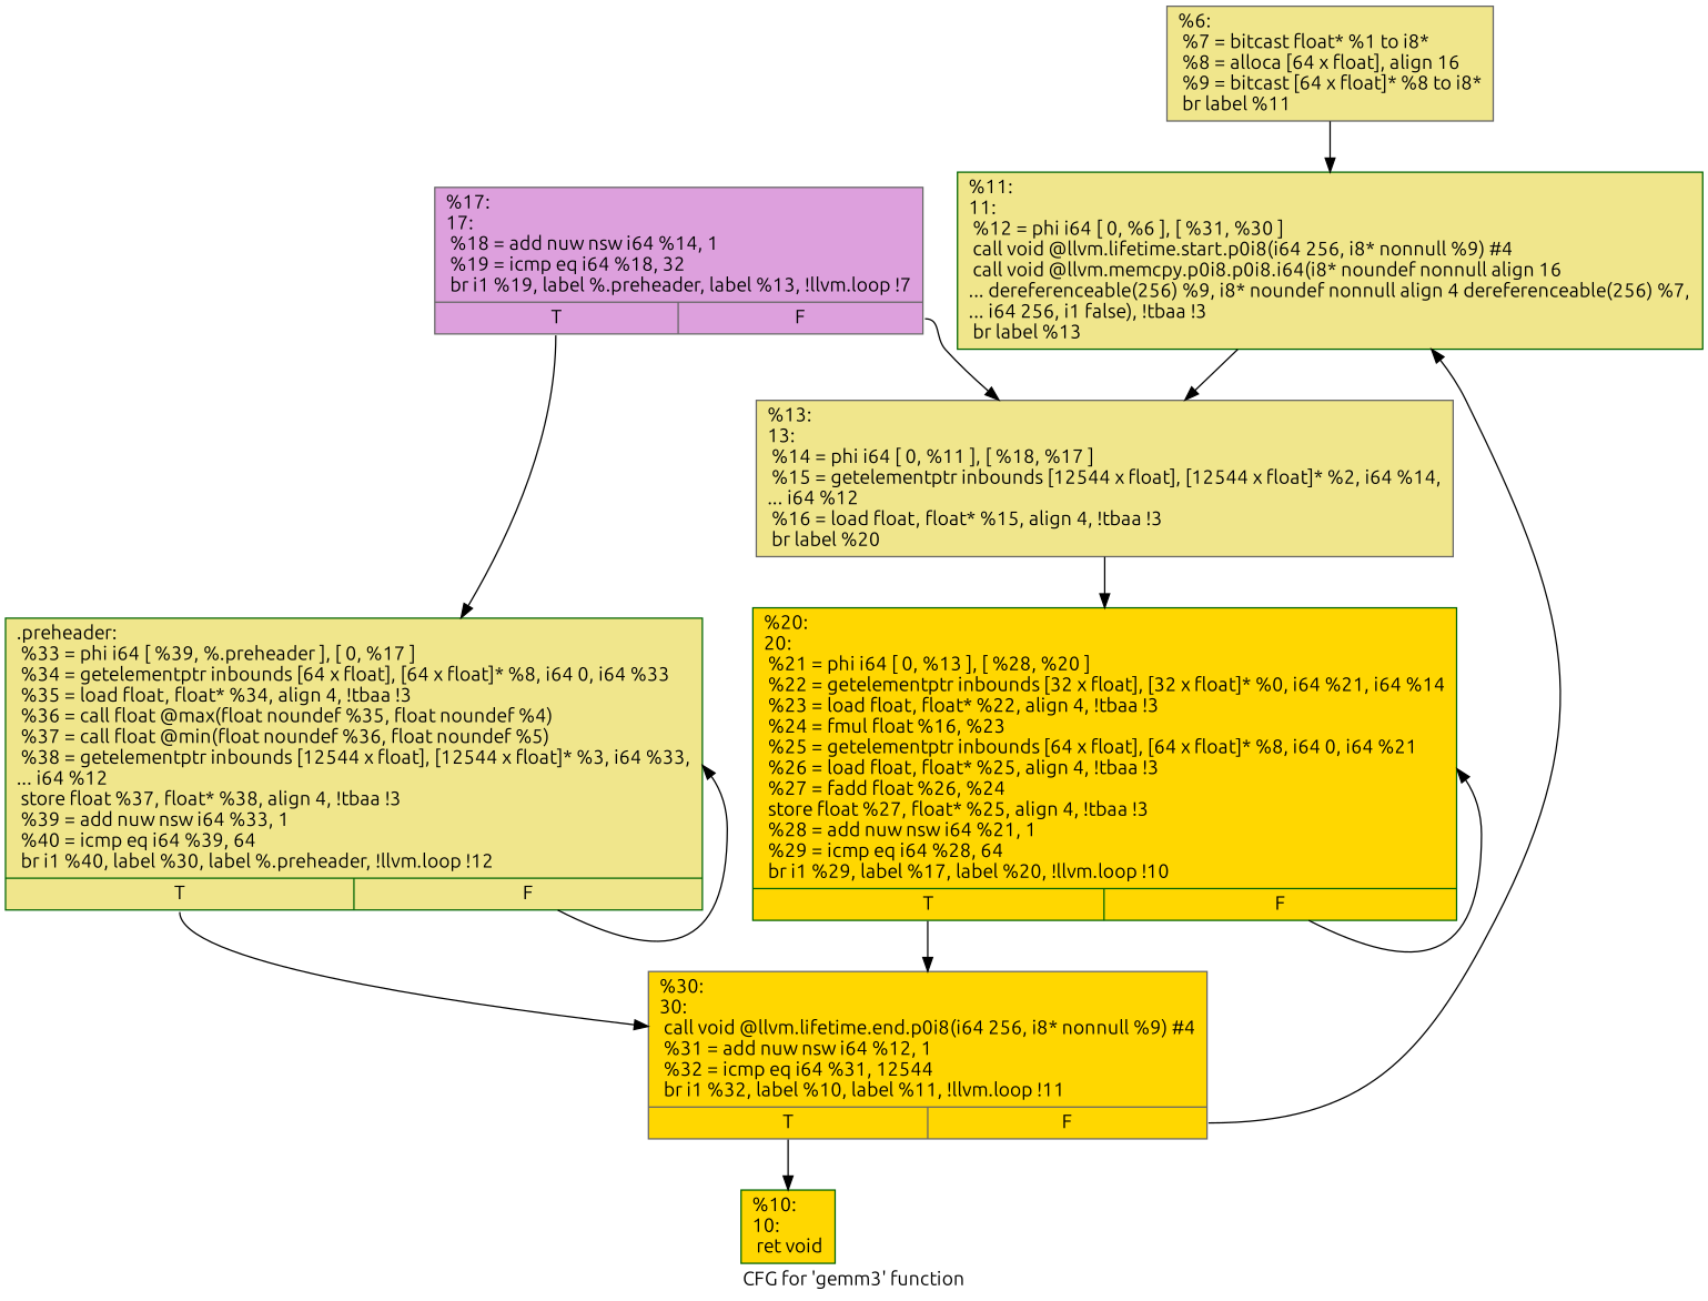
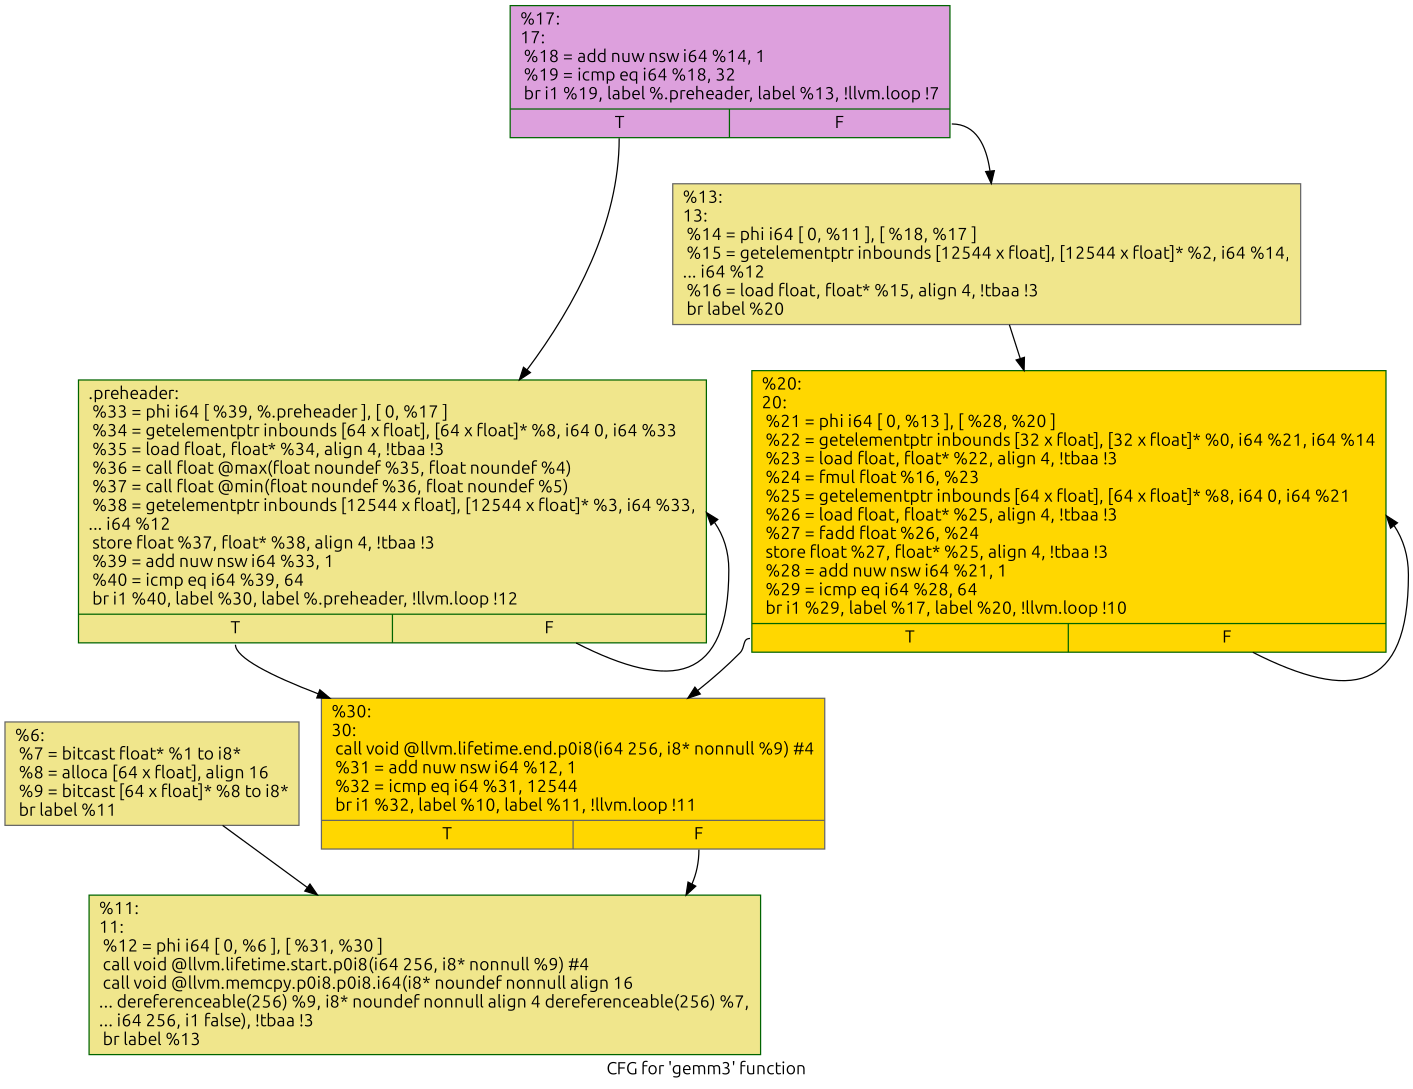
  digraph {
    fontname=Ubuntu
    label="CFG for 'gemm3' function"
    node [color=gray40 fillcolor=khaki fontname=Ubuntu shape=record style=filled]
    edge [fontname=Ubuntu tailport=s1]
    n1 [label="{%6:\l  %7 = bitcast float* %1 to i8*\l  %8 = alloca [64 x float], align 16\l  %9 = bitcast [64 x float]* %8 to i8*\l  br label %11\l}"]
    n2 [color=darkgreen label="{%11:\l11:                                               \l  %12 = phi i64 [ 0, %6 ], [ %31, %30 ]\l  call void @llvm.lifetime.start.p0i8(i64 256, i8* nonnull %9) #4\l  call void @llvm.memcpy.p0i8.p0i8.i64(i8* noundef nonnull align 16\l... dereferenceable(256) %9, i8* noundef nonnull align 4 dereferenceable(256) %7,\l... i64 256, i1 false), !tbaa !3\l  br label %13\l}"]
    n3 [label="{%13:\l13:                                               \l  %14 = phi i64 [ 0, %11 ], [ %18, %17 ]\l  %15 = getelementptr inbounds [12544 x float], [12544 x float]* %2, i64 %14,\l... i64 %12\l  %16 = load float, float* %15, align 4, !tbaa !3\l  br label %20\l}"]
    n4 [color=darkgreen fillcolor=gold label="{%20:\l20:                                               \l  %21 = phi i64 [ 0, %13 ], [ %28, %20 ]\l  %22 = getelementptr inbounds [32 x float], [32 x float]* %0, i64 %21, i64 %14\l  %23 = load float, float* %22, align 4, !tbaa !3\l  %24 = fmul float %16, %23\l  %25 = getelementptr inbounds [64 x float], [64 x float]* %8, i64 0, i64 %21\l  %26 = load float, float* %25, align 4, !tbaa !3\l  %27 = fadd float %26, %24\l  store float %27, float* %25, align 4, !tbaa !3\l  %28 = add nuw nsw i64 %21, 1\l  %29 = icmp eq i64 %28, 64\l  br i1 %29, label %17, label %20, !llvm.loop !10\l|{<s0>T|<s1>F}}"]
-   n5 [color=darkgreen fillcolor=gold label="{%10:\l10:                                               \l  ret void\l}"]
    n6 [fillcolor=gold label="{%30:\l30:                                               \l  call void @llvm.lifetime.end.p0i8(i64 256, i8* nonnull %9) #4\l  %31 = add nuw nsw i64 %12, 1\l  %32 = icmp eq i64 %31, 12544\l  br i1 %32, label %10, label %11, !llvm.loop !11\l|{<s0>T|<s1>F}}"]
-   n7 [fillcolor=plum label="{%17:\l17:                                               \l  %18 = add nuw nsw i64 %14, 1\l  %19 = icmp eq i64 %18, 32\l  br i1 %19, label %.preheader, label %13, !llvm.loop !7\l|{<s0>T|<s1>F}}"]
+   n7 [color=darkgreen fillcolor=plum label="{%17:\l17:                                               \l  %18 = add nuw nsw i64 %14, 1\l  %19 = icmp eq i64 %18, 32\l  br i1 %19, label %.preheader, label %13, !llvm.loop !7\l|{<s0>T|<s1>F}}"]
    n8 [color=darkgreen label="{.preheader:                                       \l  %33 = phi i64 [ %39, %.preheader ], [ 0, %17 ]\l  %34 = getelementptr inbounds [64 x float], [64 x float]* %8, i64 0, i64 %33\l  %35 = load float, float* %34, align 4, !tbaa !3\l  %36 = call float @max(float noundef %35, float noundef %4)\l  %37 = call float @min(float noundef %36, float noundef %5)\l  %38 = getelementptr inbounds [12544 x float], [12544 x float]* %3, i64 %33,\l... i64 %12\l  store float %37, float* %38, align 4, !tbaa !3\l  %39 = add nuw nsw i64 %33, 1\l  %40 = icmp eq i64 %39, 64\l  br i1 %40, label %30, label %.preheader, !llvm.loop !12\l|{<s0>T|<s1>F}}"]
    n1 -> n2
-   n2 -> n3
    n3 -> n4
    n4 -> n4
    n4 -> n6 [tailport=s0]
    n6 -> n2
-   n6 -> n5 [tailport=s0]
    n7 -> n3
    n7 -> n8 [tailport=s0]
    n8 -> n6 [tailport=s0]
    n8 -> n8
  }
